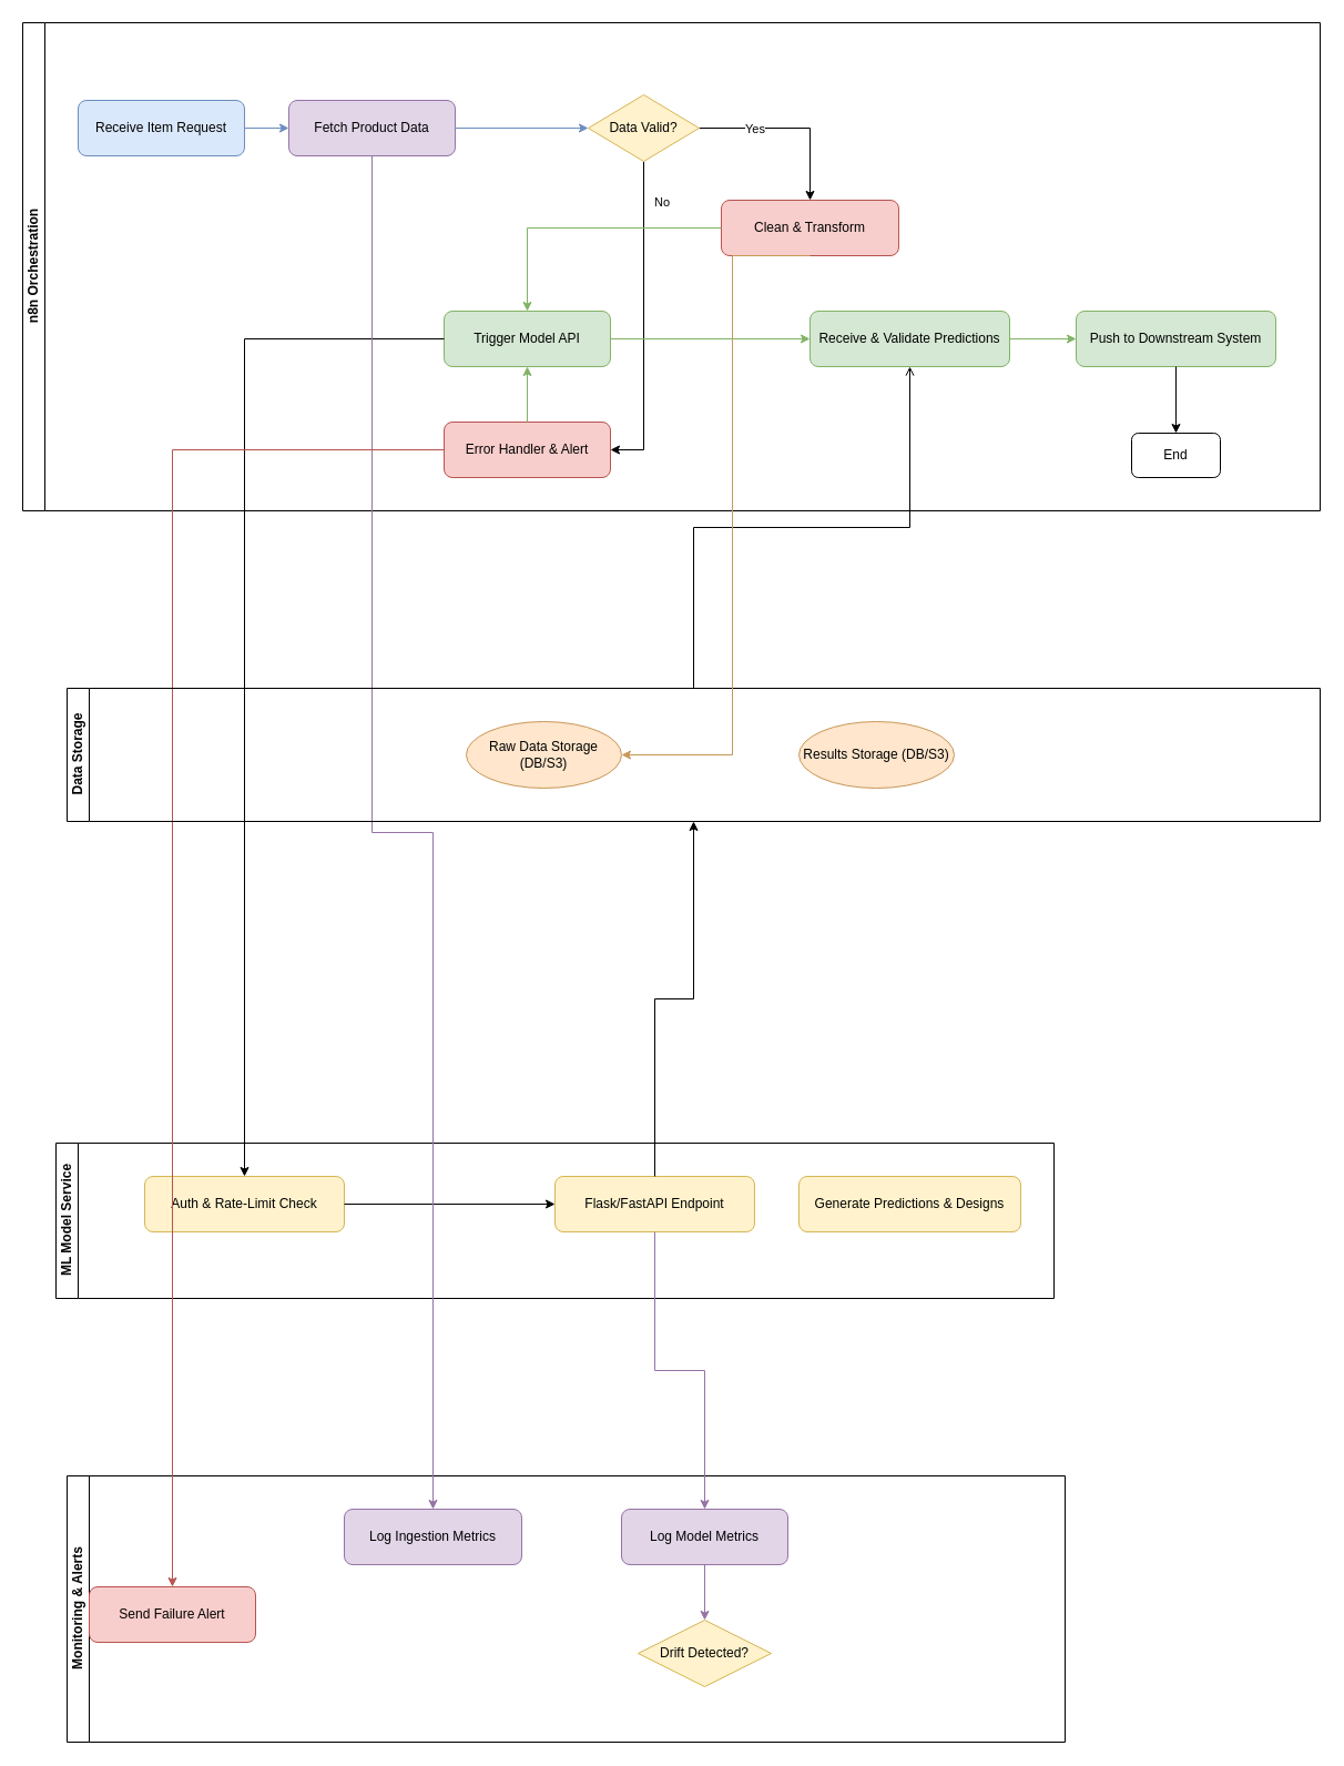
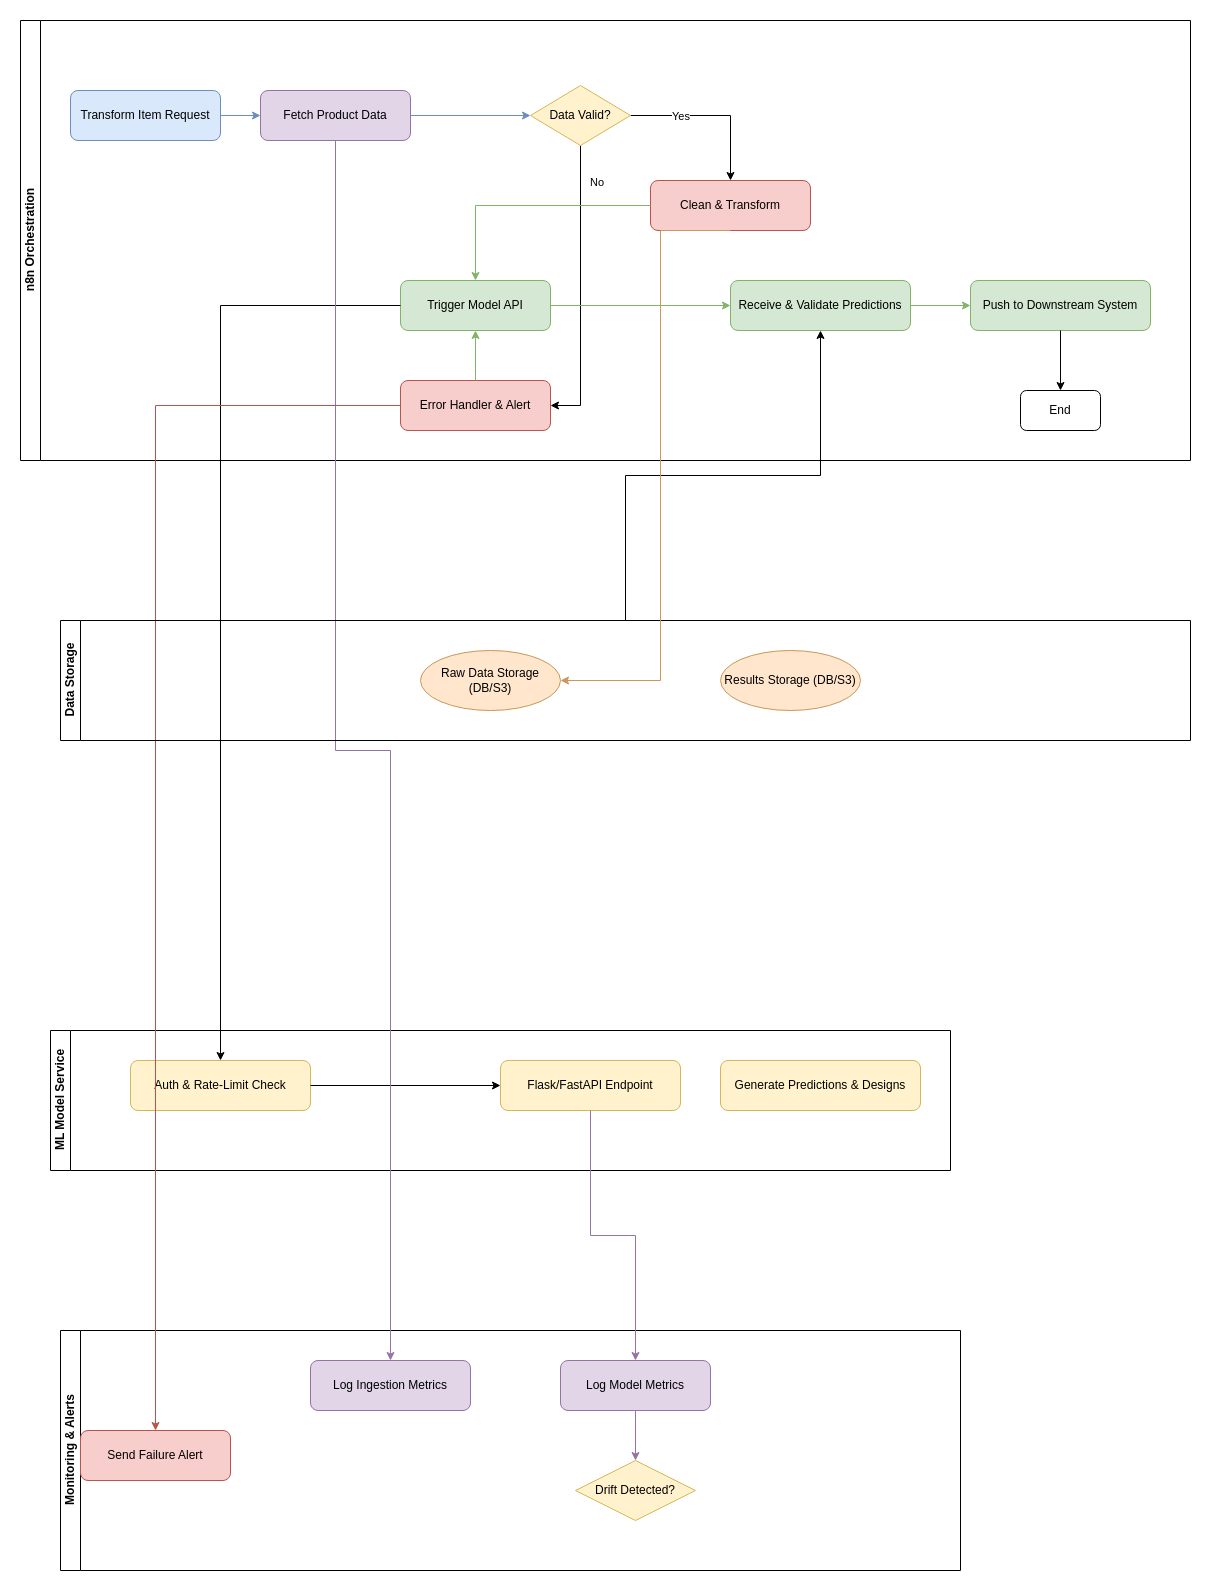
  <mxCell id="0" />
  <mxCell id="1" parent="0" />
  <mxCell id="2" value="n8n Orchestration" style="swimlane;html=1;startSize=20;horizontal=0;" parent="1" vertex="1"><mxGeometry x="20" y="20" width="1170" height="440" as="geometry" /></mxCell>
- <mxCell id="3" value="Receive Item Request" style="rounded=1;whiteSpace=wrap;html=1;fillColor=#DAE8FC;strokeColor=#6C8EBF;" parent="2" vertex="1"><mxGeometry x="50" y="70" width="150" height="50" as="geometry" /></mxCell>
+ <mxCell id="3" value="Transform Item Request" style="rounded=1;whiteSpace=wrap;html=1;fillColor=#DAE8FC;strokeColor=#6C8EBF;" parent="2" vertex="1"><mxGeometry x="50" y="70" width="150" height="50" as="geometry" /></mxCell>
  <mxCell id="4" value="Fetch Product Data" style="rounded=1;whiteSpace=wrap;html=1;fillColor=#E1D5E7;strokeColor=#9673A6;" parent="2" vertex="1"><mxGeometry x="240" y="70" width="150" height="50" as="geometry" /></mxCell>
  <mxCell id="5" style="edgeStyle=orthogonalEdgeStyle;rounded=0;orthogonalLoop=1;jettySize=auto;html=1;" parent="2" source="7" edge="1"><mxGeometry relative="1" as="geometry"><mxPoint x="710" y="160" as="targetPoint" /><Array as="points"><mxPoint x="710" y="95" /></Array></mxGeometry></mxCell>
  <mxCell id="6" style="edgeStyle=orthogonalEdgeStyle;rounded=0;orthogonalLoop=1;jettySize=auto;html=1;entryX=1;entryY=0.5;entryDx=0;entryDy=0;" parent="2" source="7" target="9" edge="1"><mxGeometry relative="1" as="geometry"><mxPoint x="575" y="390" as="targetPoint" /></mxGeometry></mxCell>
  <mxCell id="7" value="Data Valid?" style="rhombus;whiteSpace=wrap;html=1;fillColor=#FFF2CC;strokeColor=#D6B656;" parent="2" vertex="1"><mxGeometry x="510" y="65" width="100" height="60" as="geometry" /></mxCell>
  <mxCell id="8" value="Clean &amp; Transform" style="rounded=1;whiteSpace=wrap;html=1;fillColor=#F8CECC;strokeColor=#B85450;" parent="2" vertex="1"><mxGeometry x="630" y="160" width="160" height="50" as="geometry" /></mxCell>
  <mxCell id="9" value="Error Handler &amp; Alert" style="rounded=1;whiteSpace=wrap;html=1;fillColor=#F8CECC;strokeColor=#B85450;" parent="2" vertex="1"><mxGeometry x="380" y="360" width="150" height="50" as="geometry" /></mxCell>
  <mxCell id="10" value="Trigger Model API" style="rounded=1;whiteSpace=wrap;html=1;fillColor=#D5E8D4;strokeColor=#82B366;" parent="2" vertex="1"><mxGeometry x="380" y="260" width="150" height="50" as="geometry" /></mxCell>
  <mxCell id="11" value="Receive &amp; Validate Predictions" style="rounded=1;whiteSpace=wrap;html=1;fillColor=#D5E8D4;strokeColor=#82B366;" parent="2" vertex="1"><mxGeometry x="710" y="260" width="180" height="50" as="geometry" /></mxCell>
  <mxCell id="12" value="Push to Downstream System" style="rounded=1;whiteSpace=wrap;html=1;fillColor=#D5E8D4;strokeColor=#82B366;" parent="2" vertex="1"><mxGeometry x="950" y="260" width="180" height="50" as="geometry" /></mxCell>
  <mxCell id="13" style="edgeStyle=orthogonalEdgeStyle;rounded=0;html=1;strokeColor=#6C8EBF;" parent="2" source="3" target="4" edge="1"><mxGeometry relative="1" as="geometry" /></mxCell>
  <mxCell id="14" style="edgeStyle=orthogonalEdgeStyle;rounded=0;html=1;strokeColor=#6C8EBF;" parent="2" source="4" target="7" edge="1"><mxGeometry relative="1" as="geometry" /></mxCell>
  <mxCell id="15" value="Yes" style="edgeLabel;html=1;" parent="2" source="7" target="8" edge="1"><mxGeometry x="-0.618" y="8" relative="1" as="geometry"><mxPoint as="offset" /><Array as="points"><mxPoint x="650" y="95" /><mxPoint x="680" y="60" /><mxPoint x="710" y="100" /><mxPoint x="680" y="80" /></Array></mxGeometry></mxCell>
  <mxCell id="16" value="No" style="edgeLabel;html=1;" parent="2" source="7" target="9" edge="1"><mxGeometry x="-0.824" y="26" relative="1" as="geometry"><mxPoint as="offset" /></mxGeometry></mxCell>
  <mxCell id="17" style="edgeStyle=orthogonalEdgeStyle;rounded=0;html=1;strokeColor=#82B366;" parent="2" source="8" target="10" edge="1"><mxGeometry relative="1" as="geometry" /></mxCell>
  <mxCell id="18" style="edgeStyle=orthogonalEdgeStyle;rounded=0;html=1;strokeColor=#82B366;" parent="2" source="9" target="10" edge="1"><mxGeometry relative="1" as="geometry" /></mxCell>
  <mxCell id="19" style="edgeStyle=orthogonalEdgeStyle;rounded=0;html=1;strokeColor=#82B366;" parent="2" source="10" target="11" edge="1"><mxGeometry relative="1" as="geometry" /></mxCell>
  <mxCell id="20" style="edgeStyle=orthogonalEdgeStyle;rounded=0;html=1;strokeColor=#82B366;" parent="2" source="11" target="12" edge="1"><mxGeometry relative="1" as="geometry" /></mxCell>
  <mxCell id="21" value="End" style="rounded=1;whiteSpace=wrap;html=1;fillColor=#FFFFFF;strokeColor=#000000;" parent="2" vertex="1"><mxGeometry x="1000" y="370" width="80" height="40" as="geometry" /></mxCell>
  <mxCell id="22" style="edgeStyle=orthogonalEdgeStyle;rounded=0;html=1;strokeColor=#000000;" parent="2" source="12" target="21" edge="1"><mxGeometry relative="1" as="geometry" /></mxCell>
  <mxCell id="23" value="ML Model Service" style="swimlane;html=1;startSize=20;horizontal=0;" parent="1" vertex="1"><mxGeometry x="50" y="1030" width="900" height="140" as="geometry" /></mxCell>
  <mxCell id="24" value="Auth &amp; Rate-Limit Check" style="rounded=1;whiteSpace=wrap;html=1;fillColor=#FFF2CC;strokeColor=#D6B656;" parent="23" vertex="1"><mxGeometry x="80" y="30" width="180" height="50" as="geometry" /></mxCell>
  <mxCell id="25" value="Flask/FastAPI Endpoint" style="rounded=1;whiteSpace=wrap;html=1;fillColor=#FFF2CC;strokeColor=#D6B656;" parent="23" vertex="1"><mxGeometry x="450" y="30" width="180" height="50" as="geometry" /></mxCell>
  <mxCell id="26" style="edgeStyle=orthogonalEdgeStyle;rounded=0;orthogonalLoop=1;jettySize=auto;html=1;exitX=0.25;exitY=0;exitDx=0;exitDy=0;" parent="23" source="28" edge="1"><mxGeometry relative="1" as="geometry"><mxPoint x="719.667" y="40" as="targetPoint" /></mxGeometry></mxCell>
  <mxCell id="27" value="Text" style="edgeLabel;html=1;align=center;verticalAlign=middle;resizable=0;points=[];" parent="26" vertex="1" connectable="0"><mxGeometry x="1" y="-1" relative="1" as="geometry"><mxPoint x="-1" y="-1" as="offset" /></mxGeometry></mxCell>
  <mxCell id="28" value="Generate Predictions &amp; Designs" style="rounded=1;whiteSpace=wrap;html=1;fillColor=#FFF2CC;strokeColor=#D6B656;" parent="23" vertex="1"><mxGeometry x="670" y="30" width="200" height="50" as="geometry" /></mxCell>
  <mxCell id="29" value="Monitoring &amp; Alerts" style="swimlane;html=1;startSize=20;horizontal=0;" parent="1" vertex="1"><mxGeometry x="60" y="1330" width="900" height="240" as="geometry" /></mxCell>
  <mxCell id="30" value="Log Ingestion Metrics" style="rounded=1;whiteSpace=wrap;html=1;fillColor=#E1D5E7;strokeColor=#9673A6;" parent="29" vertex="1"><mxGeometry x="250" y="30" width="160" height="50" as="geometry" /></mxCell>
  <mxCell id="31" value="Log Model Metrics" style="rounded=1;whiteSpace=wrap;html=1;fillColor=#E1D5E7;strokeColor=#9673A6;" parent="29" vertex="1"><mxGeometry x="500" y="30" width="150" height="50" as="geometry" /></mxCell>
  <mxCell id="32" value="Send Failure Alert" style="rounded=1;whiteSpace=wrap;html=1;fillColor=#F8CECC;strokeColor=#B85450;" parent="29" vertex="1"><mxGeometry x="20" y="100" width="150" height="50" as="geometry" /></mxCell>
  <mxCell id="33" value="Drift Detected?" style="rhombus;whiteSpace=wrap;html=1;fillColor=#FFF2CC;strokeColor=#D6B656;" parent="29" vertex="1"><mxGeometry x="515" y="130" width="120" height="60" as="geometry" /></mxCell>
  <mxCell id="34" style="edgeStyle=orthogonalEdgeStyle;rounded=0;html=1;strokeColor=#000000;" parent="1" source="10" target="24" edge="1"><mxGeometry relative="1" as="geometry" /></mxCell>
  <mxCell id="35" style="edgeStyle=orthogonalEdgeStyle;rounded=0;html=1;strokeColor=#000000;" parent="1" source="24" target="25" edge="1"><mxGeometry relative="1" as="geometry" /></mxCell>
- <mxCell id="36" style="edgeStyle=orthogonalEdgeStyle;rounded=0;html=1;strokeColor=#000000;endArrow=open;" parent="1" source="42" target="11" edge="1"><mxGeometry relative="1" as="geometry" /></mxCell>
+ <mxCell id="36" style="edgeStyle=orthogonalEdgeStyle;rounded=0;html=1;strokeColor=#000000;" parent="1" source="42" target="11" edge="1"><mxGeometry relative="1" as="geometry" /></mxCell>
  <mxCell id="37" style="edgeStyle=orthogonalEdgeStyle;rounded=0;html=1;strokeColor=#9673A6;" parent="1" source="4" target="30" edge="1"><mxGeometry relative="1" as="geometry" /></mxCell>
  <mxCell id="38" style="edgeStyle=orthogonalEdgeStyle;rounded=0;html=1;strokeColor=#9673A6;" parent="1" source="25" target="31" edge="1"><mxGeometry relative="1" as="geometry" /></mxCell>
  <mxCell id="39" style="edgeStyle=orthogonalEdgeStyle;rounded=0;html=1;strokeColor=#B85450;" parent="1" source="9" target="32" edge="1"><mxGeometry relative="1" as="geometry" /></mxCell>
  <mxCell id="40" style="edgeStyle=orthogonalEdgeStyle;rounded=0;html=1;strokeColor=#9673A6;" parent="1" source="31" target="33" edge="1"><mxGeometry relative="1" as="geometry" /></mxCell>
- <mxCell id="41" value="" style="edgeStyle=orthogonalEdgeStyle;rounded=0;html=1;strokeColor=#000000;" parent="1" source="25" target="42" edge="1"><mxGeometry relative="1" as="geometry"><mxPoint x="600" y="1060" as="sourcePoint" /><mxPoint x="580" y="430" as="targetPoint" /></mxGeometry></mxCell>
  <mxCell id="42" value="Data Storage" style="swimlane;html=1;startSize=20;horizontal=0;" parent="1" vertex="1"><mxGeometry x="60" y="620" width="1130" height="120" as="geometry" /></mxCell>
  <mxCell id="43" value="Raw Data Storage (DB/S3)" style="ellipse;whiteSpace=wrap;html=1;fillColor=#FFE6CC;strokeColor=#C9985A;" parent="42" vertex="1"><mxGeometry x="360" y="30" width="140" height="60" as="geometry" /></mxCell>
  <mxCell id="44" value="Results Storage (DB/S3)" style="ellipse;whiteSpace=wrap;html=1;fillColor=#FFE6CC;strokeColor=#C9985A;" parent="42" vertex="1"><mxGeometry x="660" y="30" width="140" height="60" as="geometry" /></mxCell>
  <mxCell id="45" style="edgeStyle=orthogonalEdgeStyle;rounded=0;html=1;strokeColor=#C9985A;exitX=0.5;exitY=1;exitDx=0;exitDy=0;entryX=1;entryY=0.5;entryDx=0;entryDy=0;" parent="1" source="8" target="43" edge="1"><mxGeometry relative="1" as="geometry"><mxPoint x="640" y="260" as="sourcePoint" /><mxPoint x="565" y="705" as="targetPoint" /><Array as="points"><mxPoint x="660" y="680" /></Array></mxGeometry></mxCell>
